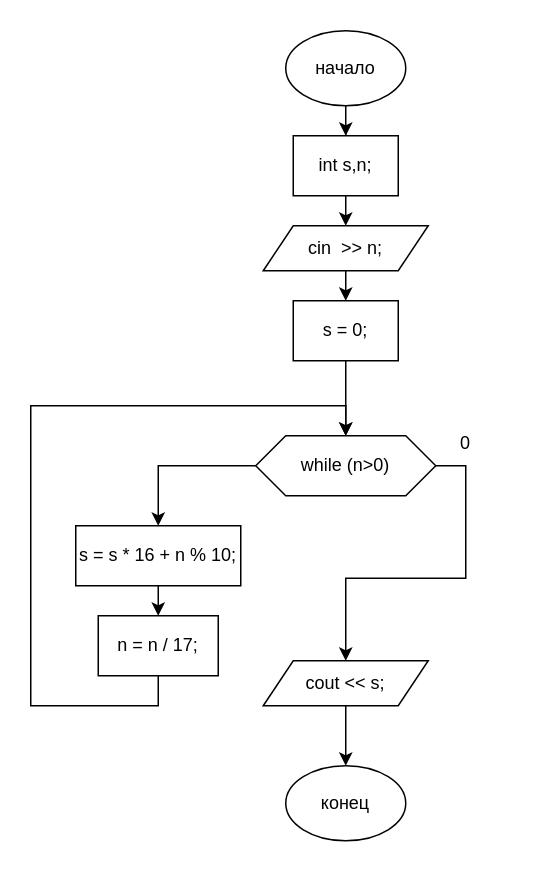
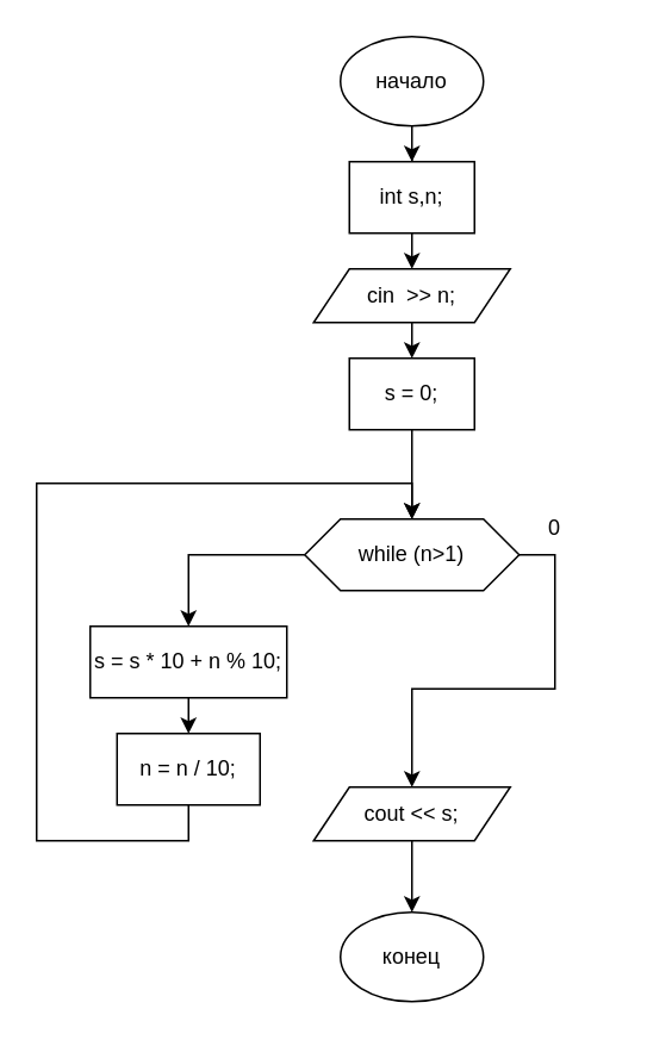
  <mxCell id="0" />
  <mxCell id="1" parent="0" />
  <mxCell id="2" style="edgeStyle=orthogonalEdgeStyle;rounded=0;orthogonalLoop=1;jettySize=auto;html=1;exitX=0.5;exitY=1;exitDx=0;exitDy=0;" edge="1" parent="1" source="3" target="5"><mxGeometry relative="1" as="geometry" /></mxCell>
  <mxCell id="3" value="начало&lt;br&gt;" style="ellipse;whiteSpace=wrap;html=1;" vertex="1" parent="1"><mxGeometry x="190" width="80" height="50" as="geometry" y="20" /></mxCell>
  <mxCell id="4" style="edgeStyle=orthogonalEdgeStyle;rounded=0;orthogonalLoop=1;jettySize=auto;html=1;exitX=0.5;exitY=1;exitDx=0;exitDy=0;entryX=0.5;entryY=0;entryDx=0;entryDy=0;" edge="1" parent="1" source="5" target="7"><mxGeometry relative="1" as="geometry" /></mxCell>
  <mxCell id="5" value="int s,n;" style="rounded=0;whiteSpace=wrap;html=1;" vertex="1" parent="1"><mxGeometry x="195" y="90" width="70" height="40" as="geometry" /></mxCell>
  <mxCell id="6" style="edgeStyle=orthogonalEdgeStyle;rounded=0;orthogonalLoop=1;jettySize=auto;html=1;exitX=0.5;exitY=1;exitDx=0;exitDy=0;entryX=0.5;entryY=0;entryDx=0;entryDy=0;" edge="1" parent="1" source="7" target="9"><mxGeometry relative="1" as="geometry" /></mxCell>
  <mxCell id="7" value="cin&amp;nbsp; &amp;gt;&amp;gt; n;" style="shape=parallelogram;perimeter=parallelogramPerimeter;whiteSpace=wrap;html=1;fixedSize=1;" vertex="1" parent="1"><mxGeometry x="175" y="150" width="110" height="30" as="geometry" /></mxCell>
  <mxCell id="8" style="edgeStyle=orthogonalEdgeStyle;rounded=0;orthogonalLoop=1;jettySize=auto;html=1;exitX=0.5;exitY=1;exitDx=0;exitDy=0;entryX=0.5;entryY=0;entryDx=0;entryDy=0;" edge="1" parent="1" source="9" target="12"><mxGeometry relative="1" as="geometry" /></mxCell>
  <mxCell id="9" value="s = 0;" style="rounded=0;whiteSpace=wrap;html=1;" vertex="1" parent="1"><mxGeometry x="195" y="200" width="70" height="40" as="geometry" /></mxCell>
  <mxCell id="10" style="edgeStyle=orthogonalEdgeStyle;rounded=0;orthogonalLoop=1;jettySize=auto;html=1;exitX=0;exitY=0.5;exitDx=0;exitDy=0;entryX=0.5;entryY=0;entryDx=0;entryDy=0;" edge="1" parent="1" source="12" target="14"><mxGeometry relative="1" as="geometry" /></mxCell>
  <mxCell id="11" style="edgeStyle=orthogonalEdgeStyle;rounded=0;orthogonalLoop=1;jettySize=auto;html=1;exitX=1;exitY=0.5;exitDx=0;exitDy=0;entryX=0.5;entryY=0;entryDx=0;entryDy=0;" edge="1" parent="1" source="12" target="18"><mxGeometry relative="1" as="geometry" /></mxCell>
- <mxCell id="12" value="while (n&amp;gt;0)" style="shape=hexagon;perimeter=hexagonPerimeter2;whiteSpace=wrap;html=1;fixedSize=1;labelBackgroundColor=#FFFFFF;" vertex="1" parent="1"><mxGeometry x="170" y="290" width="120" height="40" as="geometry" /></mxCell>
+ <mxCell id="12" value="while (n&amp;gt;1)" style="shape=hexagon;perimeter=hexagonPerimeter2;whiteSpace=wrap;html=1;fixedSize=1;labelBackgroundColor=#FFFFFF;" vertex="1" parent="1"><mxGeometry x="170" y="290" width="120" height="40" as="geometry" /></mxCell>
  <mxCell id="13" style="edgeStyle=orthogonalEdgeStyle;rounded=0;orthogonalLoop=1;jettySize=auto;html=1;exitX=0.5;exitY=1;exitDx=0;exitDy=0;entryX=0.5;entryY=0;entryDx=0;entryDy=0;" edge="1" parent="1" source="14" target="16"><mxGeometry relative="1" as="geometry" /></mxCell>
- <mxCell id="14" value="s = s * 16 + n % 10;" style="rounded=0;whiteSpace=wrap;html=1;" vertex="1" parent="1"><mxGeometry x="50" y="350" width="110" height="40" as="geometry" /></mxCell>
+ <mxCell id="14" value="s = s * 10 + n % 10;" style="rounded=0;whiteSpace=wrap;html=1;" vertex="1" parent="1"><mxGeometry x="50" y="350" width="110" height="40" as="geometry" /></mxCell>
  <mxCell id="15" style="edgeStyle=orthogonalEdgeStyle;rounded=0;orthogonalLoop=1;jettySize=auto;html=1;exitX=0.5;exitY=1;exitDx=0;exitDy=0;entryX=0.5;entryY=0;entryDx=0;entryDy=0;" edge="1" parent="1" source="16" target="12"><mxGeometry relative="1" as="geometry"><Array as="points"><mxPoint x="105" y="470" /><mxPoint x="20" y="470" /><mxPoint x="20" y="270" /><mxPoint x="230" y="270" /></Array></mxGeometry></mxCell>
- <mxCell id="16" value="n = n / 17;" style="rounded=0;whiteSpace=wrap;html=1;" vertex="1" parent="1"><mxGeometry x="65" y="410" width="80" height="40" as="geometry" /></mxCell>
+ <mxCell id="16" value="n = n / 10;" style="rounded=0;whiteSpace=wrap;html=1;" vertex="1" parent="1"><mxGeometry x="65" y="410" width="80" height="40" as="geometry" /></mxCell>
  <mxCell id="17" style="edgeStyle=orthogonalEdgeStyle;rounded=0;orthogonalLoop=1;jettySize=auto;html=1;exitX=0.5;exitY=1;exitDx=0;exitDy=0;entryX=0.5;entryY=0;entryDx=0;entryDy=0;" edge="1" parent="1" source="18" target="19"><mxGeometry relative="1" as="geometry" /></mxCell>
  <mxCell id="18" value="cout &amp;lt;&amp;lt; s;" style="shape=parallelogram;perimeter=parallelogramPerimeter;whiteSpace=wrap;html=1;fixedSize=1;" vertex="1" parent="1"><mxGeometry x="175" y="440" width="110" height="30" as="geometry" /></mxCell>
  <mxCell id="19" value="конец" style="ellipse;whiteSpace=wrap;html=1;" vertex="1" parent="1"><mxGeometry x="190" y="510" width="80" height="50" as="geometry" /></mxCell>
  <mxCell id="20" value="0" style="text;html=1;strokeColor=none;fillColor=none;align=center;verticalAlign=middle;whiteSpace=wrap;rounded=0;labelBackgroundColor=#FFFFFF;" vertex="1" parent="1"><mxGeometry x="280" y="280" width="60" height="30" as="geometry" /></mxCell>
